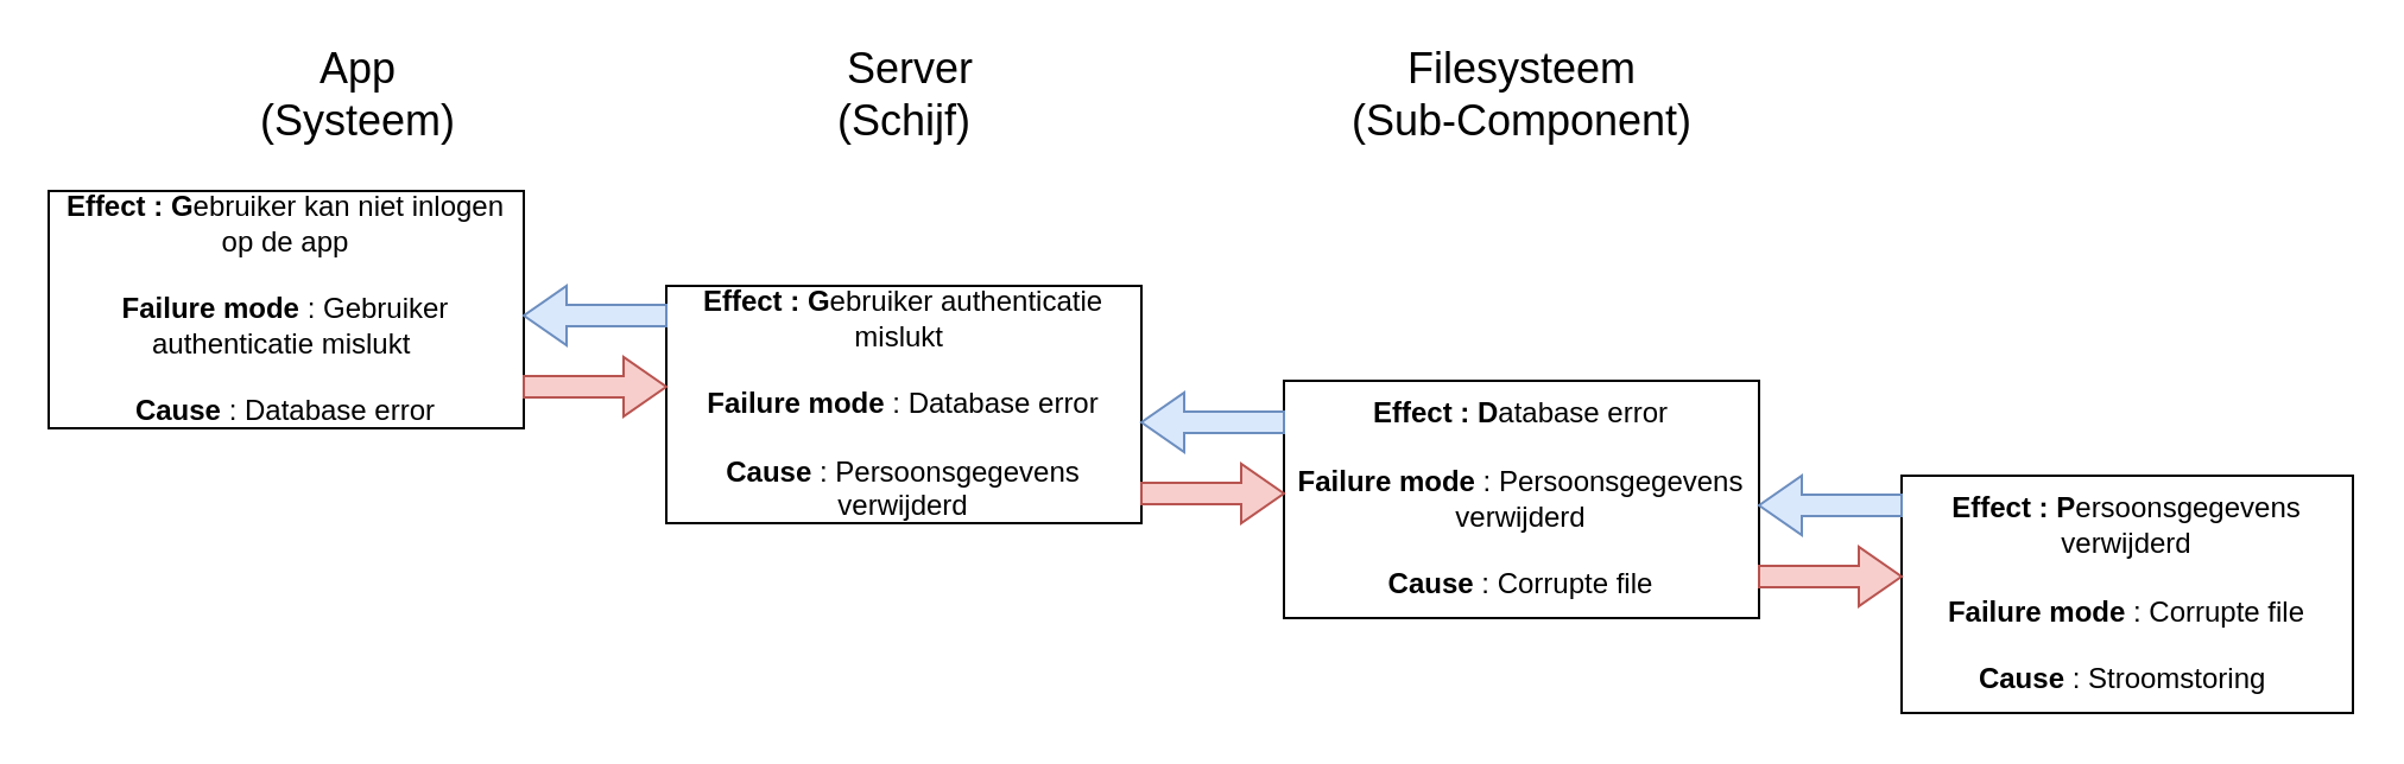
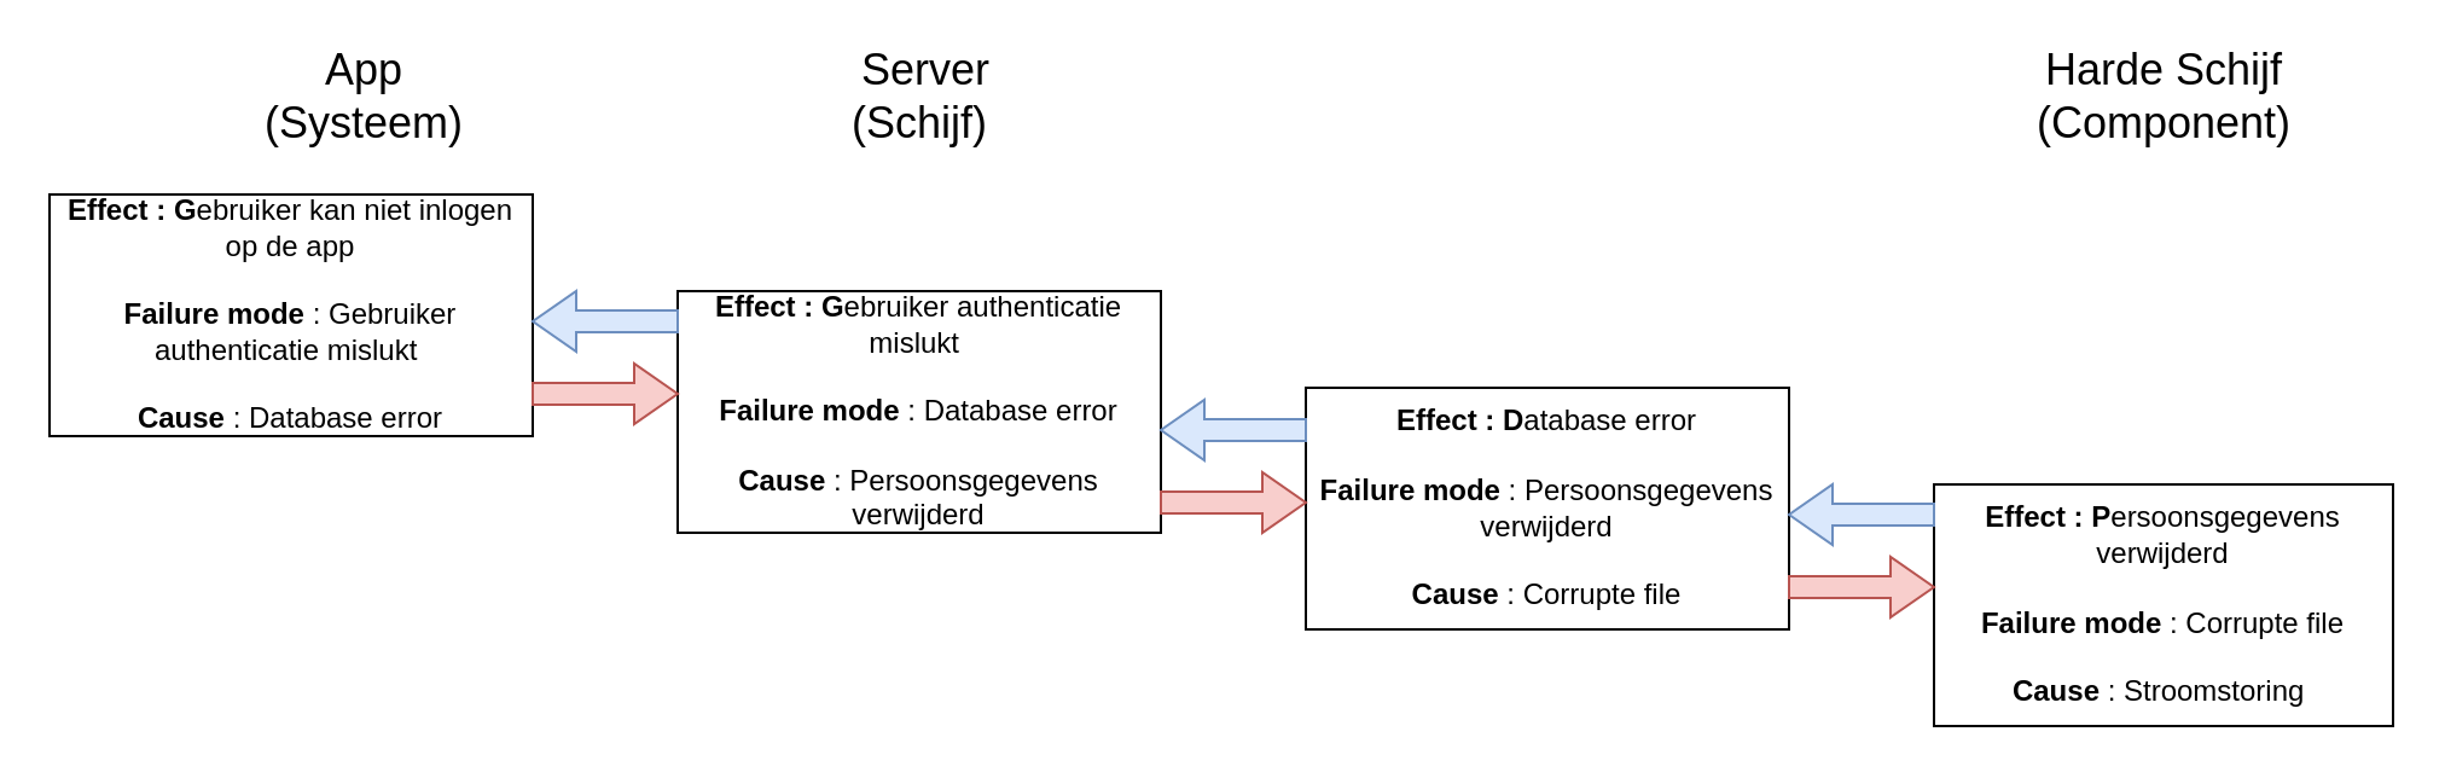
  <mxCell id="0" />
  <mxCell id="1" parent="0" />
  <mxCell id="2" value="&lt;b&gt;Effect : G&lt;/b&gt;ebruiker&amp;nbsp;kan niet inlogen op de app&lt;br&gt;&lt;br&gt;&lt;b&gt;Failure mode&lt;/b&gt; : Gebruiker authenticatie mislukt&amp;nbsp;&lt;br&gt;&lt;br&gt;&lt;b&gt;Cause &lt;/b&gt;: Database error" style="rounded=0;whiteSpace=wrap;html=1;" parent="1" vertex="1"><mxGeometry x="20" y="80" width="200" height="100" as="geometry" /></mxCell>
  <mxCell id="3" value="&lt;b&gt;Effect : G&lt;/b&gt;ebruiker authenticatie mislukt&amp;nbsp;&lt;br&gt;&lt;br&gt;&lt;b&gt;Failure mode&lt;/b&gt; : Database error&lt;br&gt;&lt;br&gt;&lt;b&gt;Cause &lt;/b&gt;: Persoonsgegevens verwijderd&lt;span style=&quot;color: rgba(0 , 0 , 0 , 0) ; font-family: monospace ; font-size: 0px&quot;&gt;%3CmxGraphModel%3E%3Croot%3E%3CmxCell%20id%3D%220%22%2F%3E%3CmxCell%20id%3D%221%22%20parent%3D%220%22%2F%3E%3CmxCell%20id%3D%222%22%20value%3D%22%26lt%3Bb%26gt%3Beffect%20%3A%26amp%3Bnbsp%3B%26lt%3B%2Fb%26gt%3BDrone%20crashes%26lt%3Bbr%26gt%3B%26lt%3Bbr%26gt%3B%26lt%3Bb%26gt%3Bfailure%20mode%26lt%3B%2Fb%26gt%3B%20%3A%20motor%20stop%20working%26lt%3Bbr%26gt%3B%26lt%3Bbr%26gt%3B%26lt%3Bb%26gt%3Bcause%20%26lt%3B%2Fb%26gt%3B%3A%20no%20more%20fuel%22%20style%3D%22rounded%3D0%3BwhiteSpace%3Dwrap%3Bhtml%3D1%3B%22%20vertex%3D%221%22%20parent%3D%221%22%3E%3CmxGeometry%20x%3D%22130%22%20y%3D%22100%22%20width%3D%22190%22%20height%3D%22100%22%20as%3D%22geometry%22%2F%3E%3C%2FmxCell%3E%3C%2Froot%3E%3C%2FmxGraphModel%3E&lt;/span&gt;" style="rounded=0;whiteSpace=wrap;html=1;" parent="1" vertex="1"><mxGeometry x="280" y="120" width="200" height="100" as="geometry" /></mxCell>
  <mxCell id="4" value="&lt;b&gt;Effect : D&lt;/b&gt;atabase error&lt;br&gt;&lt;br&gt;&lt;b&gt;Failure mode&lt;/b&gt; : Persoonsgegevens verwijderd&lt;br&gt;&lt;b&gt;&lt;br&gt;Cause &lt;/b&gt;: Corrupte file" style="rounded=0;whiteSpace=wrap;html=1;" parent="1" vertex="1"><mxGeometry x="540" y="160" width="200" height="100" as="geometry" /></mxCell>
  <mxCell id="5" value="&lt;b&gt;Effect : P&lt;/b&gt;ersoonsgegevens verwijderd&lt;br&gt;&lt;br&gt;&lt;b&gt;Failure mode&lt;/b&gt; : Corrupte file&lt;br&gt;&lt;br&gt;&lt;b&gt;Cause &lt;/b&gt;: Stroomstoring&amp;nbsp;" style="rounded=0;whiteSpace=wrap;html=1;" parent="1" vertex="1"><mxGeometry x="800" y="200" width="190" height="100" as="geometry" /></mxCell>
  <mxCell id="6" value="&lt;font style=&quot;font-size: 18px&quot;&gt;App &lt;br&gt;(Systeem)&lt;/font&gt;" style="text;html=1;align=center;verticalAlign=middle;resizable=0;points=[];autosize=1;" parent="1" vertex="1"><mxGeometry x="100" y="20" width="100" height="40" as="geometry" /></mxCell>
  <mxCell id="7" value="&lt;font style=&quot;font-size: 18px&quot;&gt;&amp;nbsp;Server &lt;br&gt;(Schijf)&lt;/font&gt;" style="text;html=1;align=center;verticalAlign=middle;resizable=0;points=[];autosize=1;" parent="1" vertex="1"><mxGeometry x="330" y="20" width="100" height="40" as="geometry" /></mxCell>
- <mxCell id="8" value="&lt;font style=&quot;font-size: 18px&quot;&gt;Filesysteem &lt;br&gt;(Sub-Component)&lt;/font&gt;" style="text;html=1;align=center;verticalAlign=middle;resizable=0;points=[];autosize=1;" parent="1" vertex="1"><mxGeometry x="560" y="20" width="160" height="40" as="geometry" /></mxCell>
+ <mxCell id="9" value="&lt;font style=&quot;font-size: 18px&quot;&gt;Harde Schijf &lt;br&gt;(Component)&lt;/font&gt;" style="text;html=1;align=center;verticalAlign=middle;resizable=0;points=[];autosize=1;" parent="1" vertex="1"><mxGeometry x="835" y="20" width="120" height="40" as="geometry" /></mxCell>
  <mxCell id="10" value="" style="html=1;shadow=0;dashed=0;align=center;verticalAlign=middle;shape=mxgraph.arrows2.arrow;dy=0.64;dx=18;flipH=1;notch=0;fillColor=#dae8fc;strokeColor=#6c8ebf;" vertex="1" parent="1"><mxGeometry x="220" y="120" width="60" height="25" as="geometry" /></mxCell>
  <mxCell id="11" value="" style="html=1;shadow=0;dashed=0;align=center;verticalAlign=middle;shape=mxgraph.arrows2.arrow;dy=0.64;dx=18;flipH=1;notch=0;fillColor=#f8cecc;strokeColor=#b85450;direction=west;" vertex="1" parent="1"><mxGeometry x="220" y="150" width="60" height="25" as="geometry" /></mxCell>
  <mxCell id="12" value="" style="html=1;shadow=0;dashed=0;align=center;verticalAlign=middle;shape=mxgraph.arrows2.arrow;dy=0.64;dx=18;flipH=1;notch=0;fillColor=#dae8fc;strokeColor=#6c8ebf;" vertex="1" parent="1"><mxGeometry x="480" y="165" width="60" height="25" as="geometry" /></mxCell>
  <mxCell id="13" value="" style="html=1;shadow=0;dashed=0;align=center;verticalAlign=middle;shape=mxgraph.arrows2.arrow;dy=0.64;dx=18;flipH=1;notch=0;fillColor=#f8cecc;strokeColor=#b85450;direction=west;" vertex="1" parent="1"><mxGeometry x="480" y="195" width="60" height="25" as="geometry" /></mxCell>
  <mxCell id="14" value="" style="html=1;shadow=0;dashed=0;align=center;verticalAlign=middle;shape=mxgraph.arrows2.arrow;dy=0.64;dx=18;flipH=1;notch=0;fillColor=#dae8fc;strokeColor=#6c8ebf;" vertex="1" parent="1"><mxGeometry x="740" y="200" width="60" height="25" as="geometry" /></mxCell>
  <mxCell id="15" value="" style="html=1;shadow=0;dashed=0;align=center;verticalAlign=middle;shape=mxgraph.arrows2.arrow;dy=0.64;dx=18;flipH=1;notch=0;fillColor=#f8cecc;strokeColor=#b85450;direction=west;" vertex="1" parent="1"><mxGeometry x="740" y="230" width="60" height="25" as="geometry" /></mxCell>
